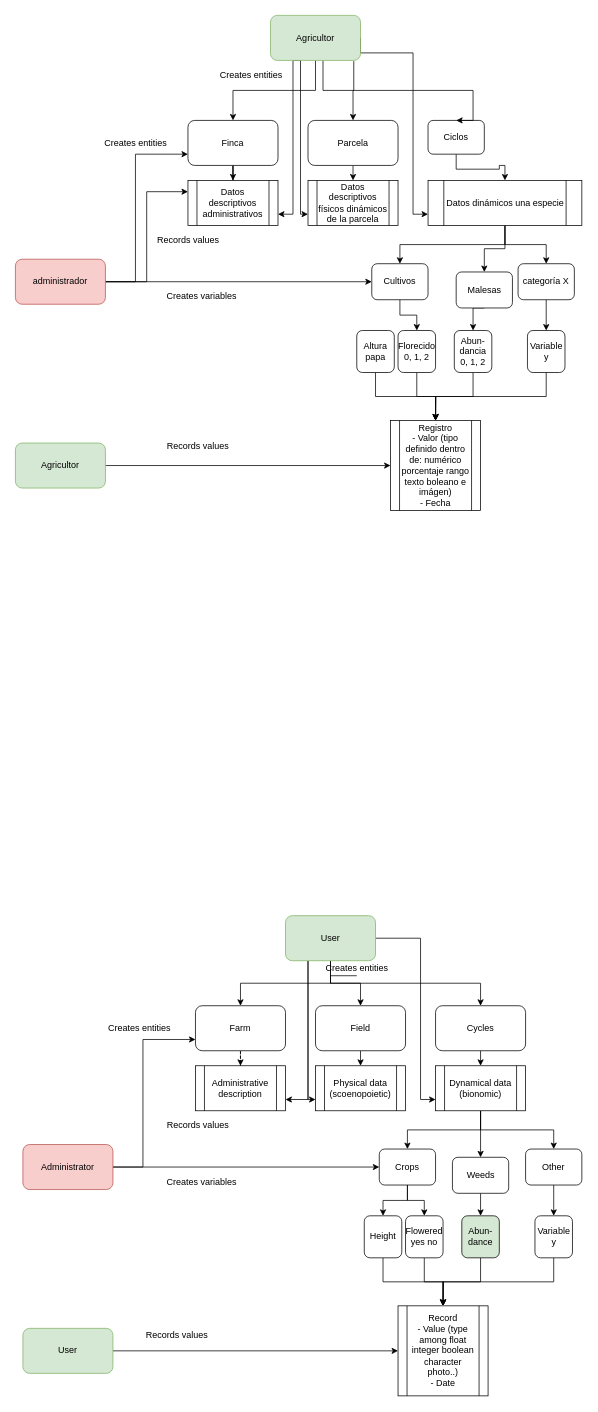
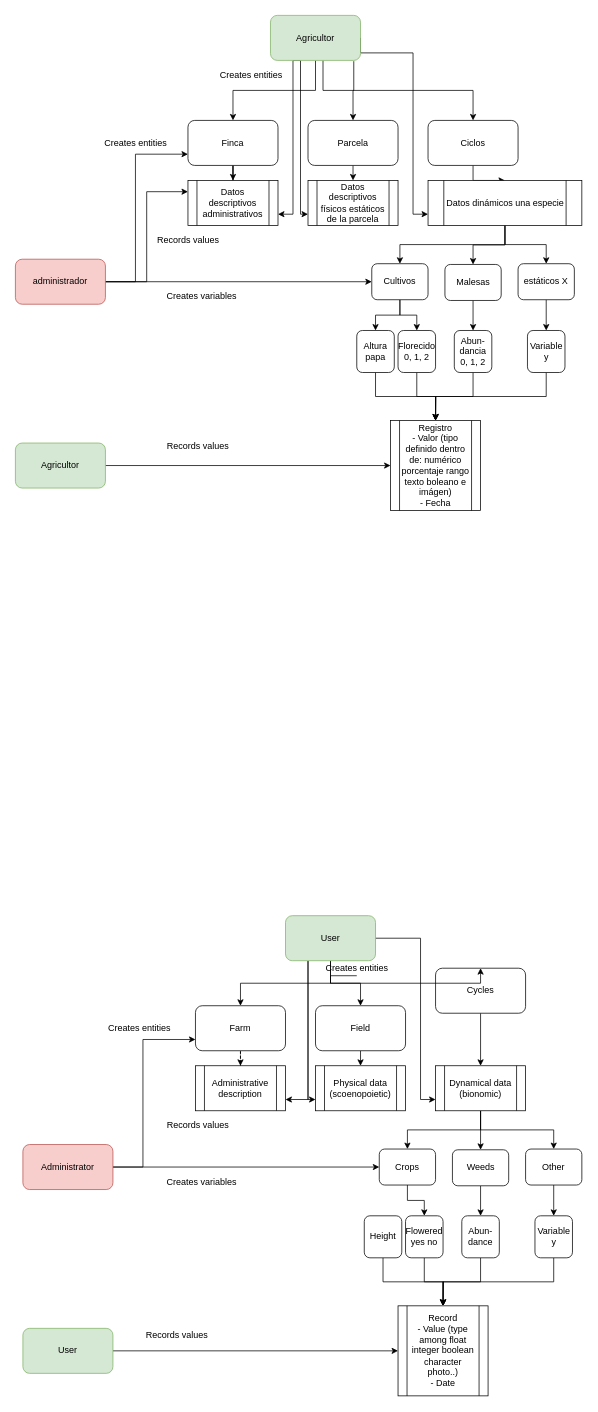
  <mxCell id="0" />
  <mxCell id="1" parent="0" />
  <mxCell id="2" style="edgeStyle=orthogonalEdgeStyle;rounded=0;orthogonalLoop=1;jettySize=auto;html=1;exitX=0.5;exitY=1;exitDx=0;exitDy=0;" parent="1" source="3" target="6" edge="1"><mxGeometry relative="1" as="geometry" /></mxCell>
  <mxCell id="3" value="Finca" style="rounded=1;whiteSpace=wrap;html=1;" parent="1" vertex="1"><mxGeometry x="250" y="160" width="120" height="60" as="geometry" /></mxCell>
  <mxCell id="4" style="edgeStyle=orthogonalEdgeStyle;rounded=0;orthogonalLoop=1;jettySize=auto;html=1;exitX=0.5;exitY=1;exitDx=0;exitDy=0;entryX=0.5;entryY=0;entryDx=0;entryDy=0;" parent="1" source="5" target="7" edge="1"><mxGeometry relative="1" as="geometry" /></mxCell>
  <mxCell id="5" value="Parcela" style="rounded=1;whiteSpace=wrap;html=1;" parent="1" vertex="1"><mxGeometry x="410" y="160" width="120" height="60" as="geometry" /></mxCell>
  <mxCell id="6" value="Datos descriptivos administrativos" style="shape=process;whiteSpace=wrap;html=1;backgroundOutline=1;" parent="1" vertex="1"><mxGeometry x="250" y="240" width="120" height="60" as="geometry" /></mxCell>
- <mxCell id="7" value="Datos descriptivos físicos dinámicos de la parcela" style="shape=process;whiteSpace=wrap;html=1;backgroundOutline=1;" parent="1" vertex="1"><mxGeometry x="410" y="240" width="120" height="60" as="geometry" /></mxCell>
+ <mxCell id="7" value="Datos descriptivos físicos estáticos de la parcela" style="shape=process;whiteSpace=wrap;html=1;backgroundOutline=1;" parent="1" vertex="1"><mxGeometry x="410" y="240" width="120" height="60" as="geometry" /></mxCell>
  <mxCell id="8" style="edgeStyle=orthogonalEdgeStyle;rounded=0;orthogonalLoop=1;jettySize=auto;html=1;exitX=0.5;exitY=1;exitDx=0;exitDy=0;entryX=0.5;entryY=0;entryDx=0;entryDy=0;" parent="1" source="9" target="13" edge="1"><mxGeometry relative="1" as="geometry" /></mxCell>
- <mxCell id="9" value="Ciclos" style="rounded=1;whiteSpace=wrap;html=1;" parent="1" vertex="1"><mxGeometry x="570" y="160" width="75" height="45" as="geometry" /></mxCell>
+ <mxCell id="9" value="Ciclos" style="rounded=1;whiteSpace=wrap;html=1;" parent="1" vertex="1"><mxGeometry x="570" y="160" width="120" height="60" as="geometry" /></mxCell>
  <mxCell id="10" style="edgeStyle=orthogonalEdgeStyle;rounded=0;orthogonalLoop=1;jettySize=auto;html=1;exitX=0.5;exitY=1;exitDx=0;exitDy=0;entryX=0.5;entryY=0;entryDx=0;entryDy=0;" parent="1" source="13" target="31" edge="1"><mxGeometry relative="1" as="geometry"><mxPoint x="535" y="360" as="targetPoint" /></mxGeometry></mxCell>
  <mxCell id="11" style="edgeStyle=orthogonalEdgeStyle;rounded=0;orthogonalLoop=1;jettySize=auto;html=1;exitX=0.5;exitY=1;exitDx=0;exitDy=0;entryX=0.5;entryY=0;entryDx=0;entryDy=0;" parent="1" source="13" target="42" edge="1"><mxGeometry relative="1" as="geometry"><mxPoint x="726" y="350" as="targetPoint" /></mxGeometry></mxCell>
  <mxCell id="12" style="edgeStyle=orthogonalEdgeStyle;rounded=0;orthogonalLoop=1;jettySize=auto;html=1;entryX=0.5;entryY=0;entryDx=0;entryDy=0;" parent="1" source="13" target="40" edge="1"><mxGeometry relative="1" as="geometry" /></mxCell>
  <mxCell id="13" value="Datos dinámicos una especie" style="shape=process;whiteSpace=wrap;html=1;backgroundOutline=1;" parent="1" vertex="1"><mxGeometry x="570" y="240" width="205" height="60" as="geometry" /></mxCell>
  <mxCell id="14" style="edgeStyle=orthogonalEdgeStyle;rounded=0;orthogonalLoop=1;jettySize=auto;html=1;exitX=0.5;exitY=1;exitDx=0;exitDy=0;" parent="1" source="20" target="3" edge="1"><mxGeometry relative="1" as="geometry" /></mxCell>
  <mxCell id="15" style="edgeStyle=orthogonalEdgeStyle;rounded=0;orthogonalLoop=1;jettySize=auto;html=1;entryX=0.5;entryY=0;entryDx=0;entryDy=0;" parent="1" source="20" target="9" edge="1"><mxGeometry relative="1" as="geometry"><Array as="points"><mxPoint x="430" y="120" /><mxPoint x="630" y="120" /></Array></mxGeometry></mxCell>
  <mxCell id="16" style="edgeStyle=orthogonalEdgeStyle;rounded=0;orthogonalLoop=1;jettySize=auto;html=1;exitX=0.925;exitY=1.017;exitDx=0;exitDy=0;exitPerimeter=0;" parent="1" source="20" target="5" edge="1"><mxGeometry relative="1" as="geometry"><mxPoint x="430" y="110" as="sourcePoint" /></mxGeometry></mxCell>
  <mxCell id="17" style="edgeStyle=orthogonalEdgeStyle;rounded=0;orthogonalLoop=1;jettySize=auto;html=1;exitX=0.25;exitY=1;exitDx=0;exitDy=0;entryX=1;entryY=0.75;entryDx=0;entryDy=0;" parent="1" source="20" target="6" edge="1"><mxGeometry relative="1" as="geometry" /></mxCell>
  <mxCell id="18" style="edgeStyle=orthogonalEdgeStyle;rounded=0;orthogonalLoop=1;jettySize=auto;html=1;exitX=0.25;exitY=1;exitDx=0;exitDy=0;entryX=0;entryY=0.75;entryDx=0;entryDy=0;" parent="1" source="20" target="7" edge="1"><mxGeometry relative="1" as="geometry"><Array as="points"><mxPoint x="400" y="285" /></Array></mxGeometry></mxCell>
  <mxCell id="19" style="edgeStyle=orthogonalEdgeStyle;rounded=0;orthogonalLoop=1;jettySize=auto;html=1;exitX=1;exitY=0.5;exitDx=0;exitDy=0;entryX=0;entryY=0.75;entryDx=0;entryDy=0;" parent="1" source="20" target="13" edge="1"><mxGeometry relative="1" as="geometry"><Array as="points"><mxPoint x="550" y="70" /><mxPoint x="550" y="285" /></Array></mxGeometry></mxCell>
  <mxCell id="20" value="Agricultor" style="rounded=1;whiteSpace=wrap;html=1;fillColor=#d5e8d4;strokeColor=#82b366;" parent="1" vertex="1"><mxGeometry x="360" y="20" width="120" height="60" as="geometry" /></mxCell>
  <mxCell id="21" style="edgeStyle=orthogonalEdgeStyle;rounded=0;orthogonalLoop=1;jettySize=auto;html=1;exitX=1;exitY=0.5;exitDx=0;exitDy=0;entryX=0;entryY=0.75;entryDx=0;entryDy=0;" parent="1" source="24" target="3" edge="1"><mxGeometry relative="1" as="geometry"><Array as="points"><mxPoint x="180" y="375" /><mxPoint x="180" y="205" /></Array></mxGeometry></mxCell>
  <mxCell id="22" style="edgeStyle=orthogonalEdgeStyle;rounded=0;orthogonalLoop=1;jettySize=auto;html=1;exitX=1;exitY=0.5;exitDx=0;exitDy=0;entryX=0;entryY=0.5;entryDx=0;entryDy=0;" parent="1" source="24" target="31" edge="1"><mxGeometry relative="1" as="geometry" /></mxCell>
  <mxCell id="23" style="edgeStyle=orthogonalEdgeStyle;rounded=0;orthogonalLoop=1;jettySize=auto;html=1;entryX=0;entryY=0.25;entryDx=0;entryDy=0;" parent="1" source="24" target="6" edge="1"><mxGeometry relative="1" as="geometry" /></mxCell>
  <mxCell id="24" value="administrador" style="rounded=1;whiteSpace=wrap;html=1;fillColor=#f8cecc;strokeColor=#b85450;" parent="1" vertex="1"><mxGeometry x="20" y="345" width="120" height="60" as="geometry" /></mxCell>
  <mxCell id="25" value="Creates entities" style="text;html=1;align=center;verticalAlign=middle;resizable=0;points=[];autosize=1;" parent="1" vertex="1"><mxGeometry x="130" y="180" width="100" height="20" as="geometry" /></mxCell>
  <mxCell id="26" style="edgeStyle=orthogonalEdgeStyle;rounded=0;orthogonalLoop=1;jettySize=auto;html=1;exitX=1;exitY=0.5;exitDx=0;exitDy=0;entryX=0;entryY=0.5;entryDx=0;entryDy=0;" parent="1" source="27" target="34" edge="1"><mxGeometry relative="1" as="geometry"><mxPoint x="355.99" y="552.02" as="targetPoint" /></mxGeometry></mxCell>
  <mxCell id="27" value="Agricultor" style="rounded=1;whiteSpace=wrap;html=1;fillColor=#d5e8d4;strokeColor=#82b366;" parent="1" vertex="1"><mxGeometry x="20" y="590" width="120" height="60" as="geometry" /></mxCell>
  <mxCell id="28" value="Creates entities" style="text;html=1;align=center;verticalAlign=middle;resizable=0;points=[];autosize=1;" parent="1" vertex="1"><mxGeometry x="284" y="90" width="100" height="20" as="geometry" /></mxCell>
+ <mxCell id="29" style="edgeStyle=orthogonalEdgeStyle;rounded=0;orthogonalLoop=1;jettySize=auto;html=1;exitX=0.5;exitY=1;exitDx=0;exitDy=0;entryX=0;entryY=0.5;entryDx=0;entryDy=0;" parent="1" source="31" target="33" edge="1"><mxGeometry relative="1" as="geometry" /></mxCell>
  <mxCell id="30" style="edgeStyle=orthogonalEdgeStyle;rounded=0;orthogonalLoop=1;jettySize=auto;html=1;exitX=0.5;exitY=1;exitDx=0;exitDy=0;" parent="1" source="31" target="38" edge="1"><mxGeometry relative="1" as="geometry" /></mxCell>
  <mxCell id="31" value="Cultivos" style="rounded=1;whiteSpace=wrap;html=1;" parent="1" vertex="1"><mxGeometry x="495" y="351" width="75" height="48" as="geometry" /></mxCell>
  <mxCell id="32" style="edgeStyle=orthogonalEdgeStyle;rounded=0;orthogonalLoop=1;jettySize=auto;html=1;exitX=1;exitY=0.5;exitDx=0;exitDy=0;" parent="1" source="33" target="34" edge="1"><mxGeometry relative="1" as="geometry" /></mxCell>
  <mxCell id="33" value="Altura papa" style="rounded=1;whiteSpace=wrap;html=1;direction=south;" parent="1" vertex="1"><mxGeometry x="475" y="440" width="50" height="56" as="geometry" /></mxCell>
  <mxCell id="34" value="&lt;div&gt;Registro&lt;br&gt;&lt;/div&gt;&lt;div&gt;- Valor (tipo definido dentro de: numérico porcentaje rango texto boleano e imágen)&lt;/div&gt;&lt;div&gt;- Fecha&lt;br&gt;&lt;/div&gt;" style="shape=process;whiteSpace=wrap;html=1;backgroundOutline=1;" parent="1" vertex="1"><mxGeometry x="520" y="560" width="120" height="120" as="geometry" /></mxCell>
  <mxCell id="35" style="edgeStyle=orthogonalEdgeStyle;rounded=0;orthogonalLoop=1;jettySize=auto;html=1;exitX=1;exitY=0.5;exitDx=0;exitDy=0;" parent="1" source="36" target="34" edge="1"><mxGeometry relative="1" as="geometry" /></mxCell>
  <mxCell id="36" value="Abun-dancia 0, 1, 2" style="rounded=1;whiteSpace=wrap;html=1;direction=south;" parent="1" vertex="1"><mxGeometry x="605" y="440" width="50" height="56" as="geometry" /></mxCell>
  <mxCell id="37" style="edgeStyle=orthogonalEdgeStyle;rounded=0;orthogonalLoop=1;jettySize=auto;html=1;exitX=1;exitY=0.5;exitDx=0;exitDy=0;" parent="1" source="38" edge="1"><mxGeometry relative="1" as="geometry"><mxPoint x="580" y="560" as="targetPoint" /></mxGeometry></mxCell>
  <mxCell id="38" value="Florecido 0, 1, 2" style="rounded=1;whiteSpace=wrap;html=1;direction=south;" parent="1" vertex="1"><mxGeometry x="530" y="440" width="50" height="56" as="geometry" /></mxCell>
  <mxCell id="39" style="edgeStyle=orthogonalEdgeStyle;rounded=0;orthogonalLoop=1;jettySize=auto;html=1;exitX=0.5;exitY=1;exitDx=0;exitDy=0;entryX=0;entryY=0.5;entryDx=0;entryDy=0;" parent="1" source="40" target="36" edge="1"><mxGeometry relative="1" as="geometry" /></mxCell>
- <mxCell id="40" value="Malesas" style="rounded=1;whiteSpace=wrap;html=1;" parent="1" vertex="1"><mxGeometry x="607.5" y="362" width="75" height="48" as="geometry" /></mxCell>
+ <mxCell id="40" value="Malesas" style="rounded=1;whiteSpace=wrap;html=1;" parent="1" vertex="1"><mxGeometry x="592.5" y="352" width="75" height="48" as="geometry" /></mxCell>
  <mxCell id="41" style="edgeStyle=orthogonalEdgeStyle;rounded=0;orthogonalLoop=1;jettySize=auto;html=1;exitX=0.5;exitY=1;exitDx=0;exitDy=0;entryX=0;entryY=0.5;entryDx=0;entryDy=0;" parent="1" source="42" target="44" edge="1"><mxGeometry relative="1" as="geometry" /></mxCell>
- <mxCell id="42" value="categoría X" style="rounded=1;whiteSpace=wrap;html=1;" parent="1" vertex="1"><mxGeometry x="690" y="351" width="75" height="48" as="geometry" /></mxCell>
+ <mxCell id="42" value="estáticos X" style="rounded=1;whiteSpace=wrap;html=1;" parent="1" vertex="1"><mxGeometry x="690" y="351" width="75" height="48" as="geometry" /></mxCell>
  <mxCell id="43" style="edgeStyle=orthogonalEdgeStyle;rounded=0;orthogonalLoop=1;jettySize=auto;html=1;exitX=1;exitY=0.5;exitDx=0;exitDy=0;" parent="1" source="44" target="34" edge="1"><mxGeometry relative="1" as="geometry" /></mxCell>
  <mxCell id="44" value="Variable y" style="rounded=1;whiteSpace=wrap;html=1;direction=south;" parent="1" vertex="1"><mxGeometry x="702.5" y="440" width="50" height="56" as="geometry" /></mxCell>
  <mxCell id="45" style="edgeStyle=orthogonalEdgeStyle;rounded=0;orthogonalLoop=1;jettySize=auto;html=1;exitX=0.5;exitY=1;exitDx=0;exitDy=0;dashed=1;" parent="1" source="46" target="49" edge="1"><mxGeometry relative="1" as="geometry" /></mxCell>
  <mxCell id="46" value="Farm" style="rounded=1;whiteSpace=wrap;html=1;" parent="1" vertex="1"><mxGeometry x="260" y="1340" width="120" height="60" as="geometry" /></mxCell>
  <mxCell id="47" style="edgeStyle=orthogonalEdgeStyle;rounded=0;orthogonalLoop=1;jettySize=auto;html=1;exitX=0.5;exitY=1;exitDx=0;exitDy=0;entryX=0.5;entryY=0;entryDx=0;entryDy=0;" parent="1" source="48" target="50" edge="1"><mxGeometry relative="1" as="geometry" /></mxCell>
  <mxCell id="48" value="Field" style="rounded=1;whiteSpace=wrap;html=1;" parent="1" vertex="1"><mxGeometry x="420" y="1340" width="120" height="60" as="geometry" /></mxCell>
  <mxCell id="49" value="Administrative description" style="shape=process;whiteSpace=wrap;html=1;backgroundOutline=1;" parent="1" vertex="1"><mxGeometry x="260" y="1420" width="120" height="60" as="geometry" /></mxCell>
  <mxCell id="50" value="Physical data (scoenopoietic)" style="shape=process;whiteSpace=wrap;html=1;backgroundOutline=1;" parent="1" vertex="1"><mxGeometry x="420" y="1420" width="120" height="60" as="geometry" /></mxCell>
  <mxCell id="51" style="edgeStyle=orthogonalEdgeStyle;rounded=0;orthogonalLoop=1;jettySize=auto;html=1;exitX=0.5;exitY=1;exitDx=0;exitDy=0;entryX=0.5;entryY=0;entryDx=0;entryDy=0;" parent="1" source="52" target="56" edge="1"><mxGeometry relative="1" as="geometry" /></mxCell>
- <mxCell id="52" value="Cycles" style="rounded=1;whiteSpace=wrap;html=1;" parent="1" vertex="1"><mxGeometry x="580" y="1340" width="120" height="60" as="geometry" /></mxCell>
+ <mxCell id="52" value="Cycles" style="rounded=1;whiteSpace=wrap;html=1;" parent="1" vertex="1"><mxGeometry x="580" y="1290" width="120" height="60" as="geometry" /></mxCell>
  <mxCell id="53" style="edgeStyle=orthogonalEdgeStyle;rounded=0;orthogonalLoop=1;jettySize=auto;html=1;exitX=0.5;exitY=1;exitDx=0;exitDy=0;entryX=0.5;entryY=0;entryDx=0;entryDy=0;" parent="1" source="56" target="74" edge="1"><mxGeometry relative="1" as="geometry"><mxPoint x="545" y="1540" as="targetPoint" /></mxGeometry></mxCell>
  <mxCell id="54" style="edgeStyle=orthogonalEdgeStyle;rounded=0;orthogonalLoop=1;jettySize=auto;html=1;exitX=0.5;exitY=1;exitDx=0;exitDy=0;entryX=0.5;entryY=0;entryDx=0;entryDy=0;" parent="1" source="56" target="85" edge="1"><mxGeometry relative="1" as="geometry"><mxPoint x="736" y="1530" as="targetPoint" /></mxGeometry></mxCell>
  <mxCell id="55" style="edgeStyle=orthogonalEdgeStyle;rounded=0;orthogonalLoop=1;jettySize=auto;html=1;entryX=0.5;entryY=0;entryDx=0;entryDy=0;" parent="1" source="56" target="83" edge="1"><mxGeometry relative="1" as="geometry" /></mxCell>
  <mxCell id="56" value="Dynamical data (bionomic)" style="shape=process;whiteSpace=wrap;html=1;backgroundOutline=1;" parent="1" vertex="1"><mxGeometry x="580" y="1420" width="120" height="60" as="geometry" /></mxCell>
  <mxCell id="57" style="edgeStyle=orthogonalEdgeStyle;rounded=0;orthogonalLoop=1;jettySize=auto;html=1;exitX=0.5;exitY=1;exitDx=0;exitDy=0;" parent="1" source="63" target="46" edge="1"><mxGeometry relative="1" as="geometry" /></mxCell>
  <mxCell id="58" style="edgeStyle=orthogonalEdgeStyle;rounded=0;orthogonalLoop=1;jettySize=auto;html=1;exitX=0.5;exitY=1;exitDx=0;exitDy=0;entryX=0.5;entryY=0;entryDx=0;entryDy=0;" parent="1" source="71" target="52" edge="1"><mxGeometry relative="1" as="geometry"><Array as="points"><mxPoint x="440" y="1310" /><mxPoint x="640" y="1310" /></Array></mxGeometry></mxCell>
  <mxCell id="59" style="edgeStyle=orthogonalEdgeStyle;rounded=0;orthogonalLoop=1;jettySize=auto;html=1;exitX=0.5;exitY=1;exitDx=0;exitDy=0;" parent="1" source="63" target="48" edge="1"><mxGeometry relative="1" as="geometry"><mxPoint x="440" y="1290" as="sourcePoint" /></mxGeometry></mxCell>
  <mxCell id="60" style="edgeStyle=orthogonalEdgeStyle;rounded=0;orthogonalLoop=1;jettySize=auto;html=1;exitX=0.25;exitY=1;exitDx=0;exitDy=0;entryX=1;entryY=0.75;entryDx=0;entryDy=0;" parent="1" source="63" target="49" edge="1"><mxGeometry relative="1" as="geometry" /></mxCell>
  <mxCell id="61" style="edgeStyle=orthogonalEdgeStyle;rounded=0;orthogonalLoop=1;jettySize=auto;html=1;exitX=0.25;exitY=1;exitDx=0;exitDy=0;entryX=0;entryY=0.75;entryDx=0;entryDy=0;" parent="1" source="63" target="50" edge="1"><mxGeometry relative="1" as="geometry"><Array as="points"><mxPoint x="410" y="1465" /></Array></mxGeometry></mxCell>
  <mxCell id="62" style="edgeStyle=orthogonalEdgeStyle;rounded=0;orthogonalLoop=1;jettySize=auto;html=1;exitX=1;exitY=0.5;exitDx=0;exitDy=0;entryX=0;entryY=0.75;entryDx=0;entryDy=0;" parent="1" source="63" target="56" edge="1"><mxGeometry relative="1" as="geometry"><Array as="points"><mxPoint x="560" y="1250" /><mxPoint x="560" y="1465" /></Array></mxGeometry></mxCell>
  <mxCell id="63" value="User" style="rounded=1;whiteSpace=wrap;html=1;fillColor=#d5e8d4;strokeColor=#82b366;" parent="1" vertex="1"><mxGeometry x="380" y="1220" width="120" height="60" as="geometry" /></mxCell>
  <mxCell id="64" style="edgeStyle=orthogonalEdgeStyle;rounded=0;orthogonalLoop=1;jettySize=auto;html=1;exitX=1;exitY=0.5;exitDx=0;exitDy=0;entryX=0;entryY=0.75;entryDx=0;entryDy=0;" parent="1" source="66" target="46" edge="1"><mxGeometry relative="1" as="geometry"><Array as="points"><mxPoint x="190" y="1555" /><mxPoint x="190" y="1385" /></Array></mxGeometry></mxCell>
  <mxCell id="65" style="edgeStyle=orthogonalEdgeStyle;rounded=0;orthogonalLoop=1;jettySize=auto;html=1;exitX=1;exitY=0.5;exitDx=0;exitDy=0;entryX=0;entryY=0.5;entryDx=0;entryDy=0;" parent="1" source="66" target="74" edge="1"><mxGeometry relative="1" as="geometry" /></mxCell>
  <mxCell id="66" value="Administrator" style="rounded=1;whiteSpace=wrap;html=1;fillColor=#f8cecc;strokeColor=#b85450;" parent="1" vertex="1"><mxGeometry x="30" y="1525" width="120" height="60" as="geometry" /></mxCell>
  <mxCell id="67" value="Creates variables" style="text;html=1;align=center;verticalAlign=middle;resizable=0;points=[];autosize=1;" parent="1" vertex="1"><mxGeometry x="213" y="1565" width="110" height="20" as="geometry" /></mxCell>
  <mxCell id="68" style="edgeStyle=orthogonalEdgeStyle;rounded=0;orthogonalLoop=1;jettySize=auto;html=1;exitX=1;exitY=0.5;exitDx=0;exitDy=0;entryX=0;entryY=0.5;entryDx=0;entryDy=0;" parent="1" source="69" target="77" edge="1"><mxGeometry relative="1" as="geometry"><mxPoint x="365.99" y="1732.02" as="targetPoint" /></mxGeometry></mxCell>
  <mxCell id="69" value="User" style="rounded=1;whiteSpace=wrap;html=1;fillColor=#d5e8d4;strokeColor=#82b366;" parent="1" vertex="1"><mxGeometry x="30" y="1770" width="120" height="60" as="geometry" /></mxCell>
  <mxCell id="70" value="Records values" style="text;html=1;align=center;verticalAlign=middle;resizable=0;points=[];autosize=1;" parent="1" vertex="1"><mxGeometry x="185" y="1770" width="100" height="20" as="geometry" /></mxCell>
  <mxCell id="71" value="Creates entities" style="text;html=1;align=center;verticalAlign=middle;resizable=0;points=[];autosize=1;" parent="1" vertex="1"><mxGeometry x="425" y="1280" width="100" height="20" as="geometry" /></mxCell>
- <mxCell id="72" style="edgeStyle=orthogonalEdgeStyle;rounded=0;orthogonalLoop=1;jettySize=auto;html=1;exitX=0.5;exitY=1;exitDx=0;exitDy=0;entryX=0;entryY=0.5;entryDx=0;entryDy=0;" parent="1" source="74" target="76" edge="1"><mxGeometry relative="1" as="geometry" /></mxCell>
  <mxCell id="73" style="edgeStyle=orthogonalEdgeStyle;rounded=0;orthogonalLoop=1;jettySize=auto;html=1;exitX=0.5;exitY=1;exitDx=0;exitDy=0;" parent="1" source="74" target="81" edge="1"><mxGeometry relative="1" as="geometry" /></mxCell>
  <mxCell id="74" value="Crops" style="rounded=1;whiteSpace=wrap;html=1;" parent="1" vertex="1"><mxGeometry x="505" y="1531" width="75" height="48" as="geometry" /></mxCell>
  <mxCell id="75" style="edgeStyle=orthogonalEdgeStyle;rounded=0;orthogonalLoop=1;jettySize=auto;html=1;exitX=1;exitY=0.5;exitDx=0;exitDy=0;" parent="1" source="76" target="77" edge="1"><mxGeometry relative="1" as="geometry" /></mxCell>
  <mxCell id="76" value="Height" style="rounded=1;whiteSpace=wrap;html=1;direction=south;" parent="1" vertex="1"><mxGeometry x="485" y="1620" width="50" height="56" as="geometry" /></mxCell>
  <mxCell id="77" value="&lt;div&gt;Record&lt;br&gt;&lt;/div&gt;&lt;div&gt;- Value (type among float integer boolean character photo..)&lt;/div&gt;&lt;div&gt;- Date&lt;br&gt;&lt;/div&gt;" style="shape=process;whiteSpace=wrap;html=1;backgroundOutline=1;" parent="1" vertex="1"><mxGeometry x="530" y="1740" width="120" height="120" as="geometry" /></mxCell>
  <mxCell id="78" style="edgeStyle=orthogonalEdgeStyle;rounded=0;orthogonalLoop=1;jettySize=auto;html=1;exitX=1;exitY=0.5;exitDx=0;exitDy=0;" parent="1" source="79" target="77" edge="1"><mxGeometry relative="1" as="geometry" /></mxCell>
- <mxCell id="79" value="Abun-dance" style="rounded=1;whiteSpace=wrap;html=1;direction=south;fillColor=#d5e8d4;" parent="1" vertex="1"><mxGeometry x="615" y="1620" width="50" height="56" as="geometry" /></mxCell>
+ <mxCell id="79" value="Abun-dance" style="rounded=1;whiteSpace=wrap;html=1;direction=south;" parent="1" vertex="1"><mxGeometry x="615" y="1620" width="50" height="56" as="geometry" /></mxCell>
  <mxCell id="80" style="edgeStyle=orthogonalEdgeStyle;rounded=0;orthogonalLoop=1;jettySize=auto;html=1;exitX=1;exitY=0.5;exitDx=0;exitDy=0;" parent="1" source="81" edge="1"><mxGeometry relative="1" as="geometry"><mxPoint x="590" y="1740" as="targetPoint" /></mxGeometry></mxCell>
  <mxCell id="81" value="Flowered yes no" style="rounded=1;whiteSpace=wrap;html=1;direction=south;" parent="1" vertex="1"><mxGeometry x="540" y="1620" width="50" height="56" as="geometry" /></mxCell>
  <mxCell id="82" style="edgeStyle=orthogonalEdgeStyle;rounded=0;orthogonalLoop=1;jettySize=auto;html=1;exitX=0.5;exitY=1;exitDx=0;exitDy=0;entryX=0;entryY=0.5;entryDx=0;entryDy=0;" parent="1" source="83" target="79" edge="1"><mxGeometry relative="1" as="geometry" /></mxCell>
- <mxCell id="83" value="Weeds" style="rounded=1;whiteSpace=wrap;html=1;" parent="1" vertex="1"><mxGeometry x="602.5" y="1542" width="75" height="48" as="geometry" /></mxCell>
+ <mxCell id="83" value="Weeds" style="rounded=1;whiteSpace=wrap;html=1;" parent="1" vertex="1"><mxGeometry x="602.5" y="1532" width="75" height="48" as="geometry" /></mxCell>
  <mxCell id="84" style="edgeStyle=orthogonalEdgeStyle;rounded=0;orthogonalLoop=1;jettySize=auto;html=1;exitX=0.5;exitY=1;exitDx=0;exitDy=0;entryX=0;entryY=0.5;entryDx=0;entryDy=0;" parent="1" source="85" target="87" edge="1"><mxGeometry relative="1" as="geometry" /></mxCell>
  <mxCell id="85" value="Other" style="rounded=1;whiteSpace=wrap;html=1;" parent="1" vertex="1"><mxGeometry x="700" y="1531" width="75" height="48" as="geometry" /></mxCell>
  <mxCell id="86" style="edgeStyle=orthogonalEdgeStyle;rounded=0;orthogonalLoop=1;jettySize=auto;html=1;exitX=1;exitY=0.5;exitDx=0;exitDy=0;" parent="1" source="87" target="77" edge="1"><mxGeometry relative="1" as="geometry" /></mxCell>
  <mxCell id="87" value="Variable y" style="rounded=1;whiteSpace=wrap;html=1;direction=south;" parent="1" vertex="1"><mxGeometry x="712.5" y="1620" width="50" height="56" as="geometry" /></mxCell>
  <mxCell id="88" value="Records values" style="text;html=1;align=center;verticalAlign=middle;resizable=0;points=[];autosize=1;" parent="1" vertex="1"><mxGeometry x="213" y="1490" width="100" height="20" as="geometry" /></mxCell>
  <mxCell id="89" value="Records values" style="text;html=1;align=center;verticalAlign=middle;resizable=0;points=[];autosize=1;" parent="1" vertex="1"><mxGeometry x="213" y="585" width="100" height="20" as="geometry" /></mxCell>
  <mxCell id="90" value="Creates variables" style="text;html=1;align=center;verticalAlign=middle;resizable=0;points=[];autosize=1;" parent="1" vertex="1"><mxGeometry x="213" y="385" width="110" height="20" as="geometry" /></mxCell>
  <mxCell id="91" value="Records values" style="text;html=1;align=center;verticalAlign=middle;resizable=0;points=[];autosize=1;" parent="1" vertex="1"><mxGeometry x="200" y="310" width="100" height="20" as="geometry" /></mxCell>
  <mxCell id="92" value="Creates entities" style="text;html=1;align=center;verticalAlign=middle;resizable=0;points=[];autosize=1;" parent="1" vertex="1"><mxGeometry x="135" y="1360" width="100" height="20" as="geometry" /></mxCell>
